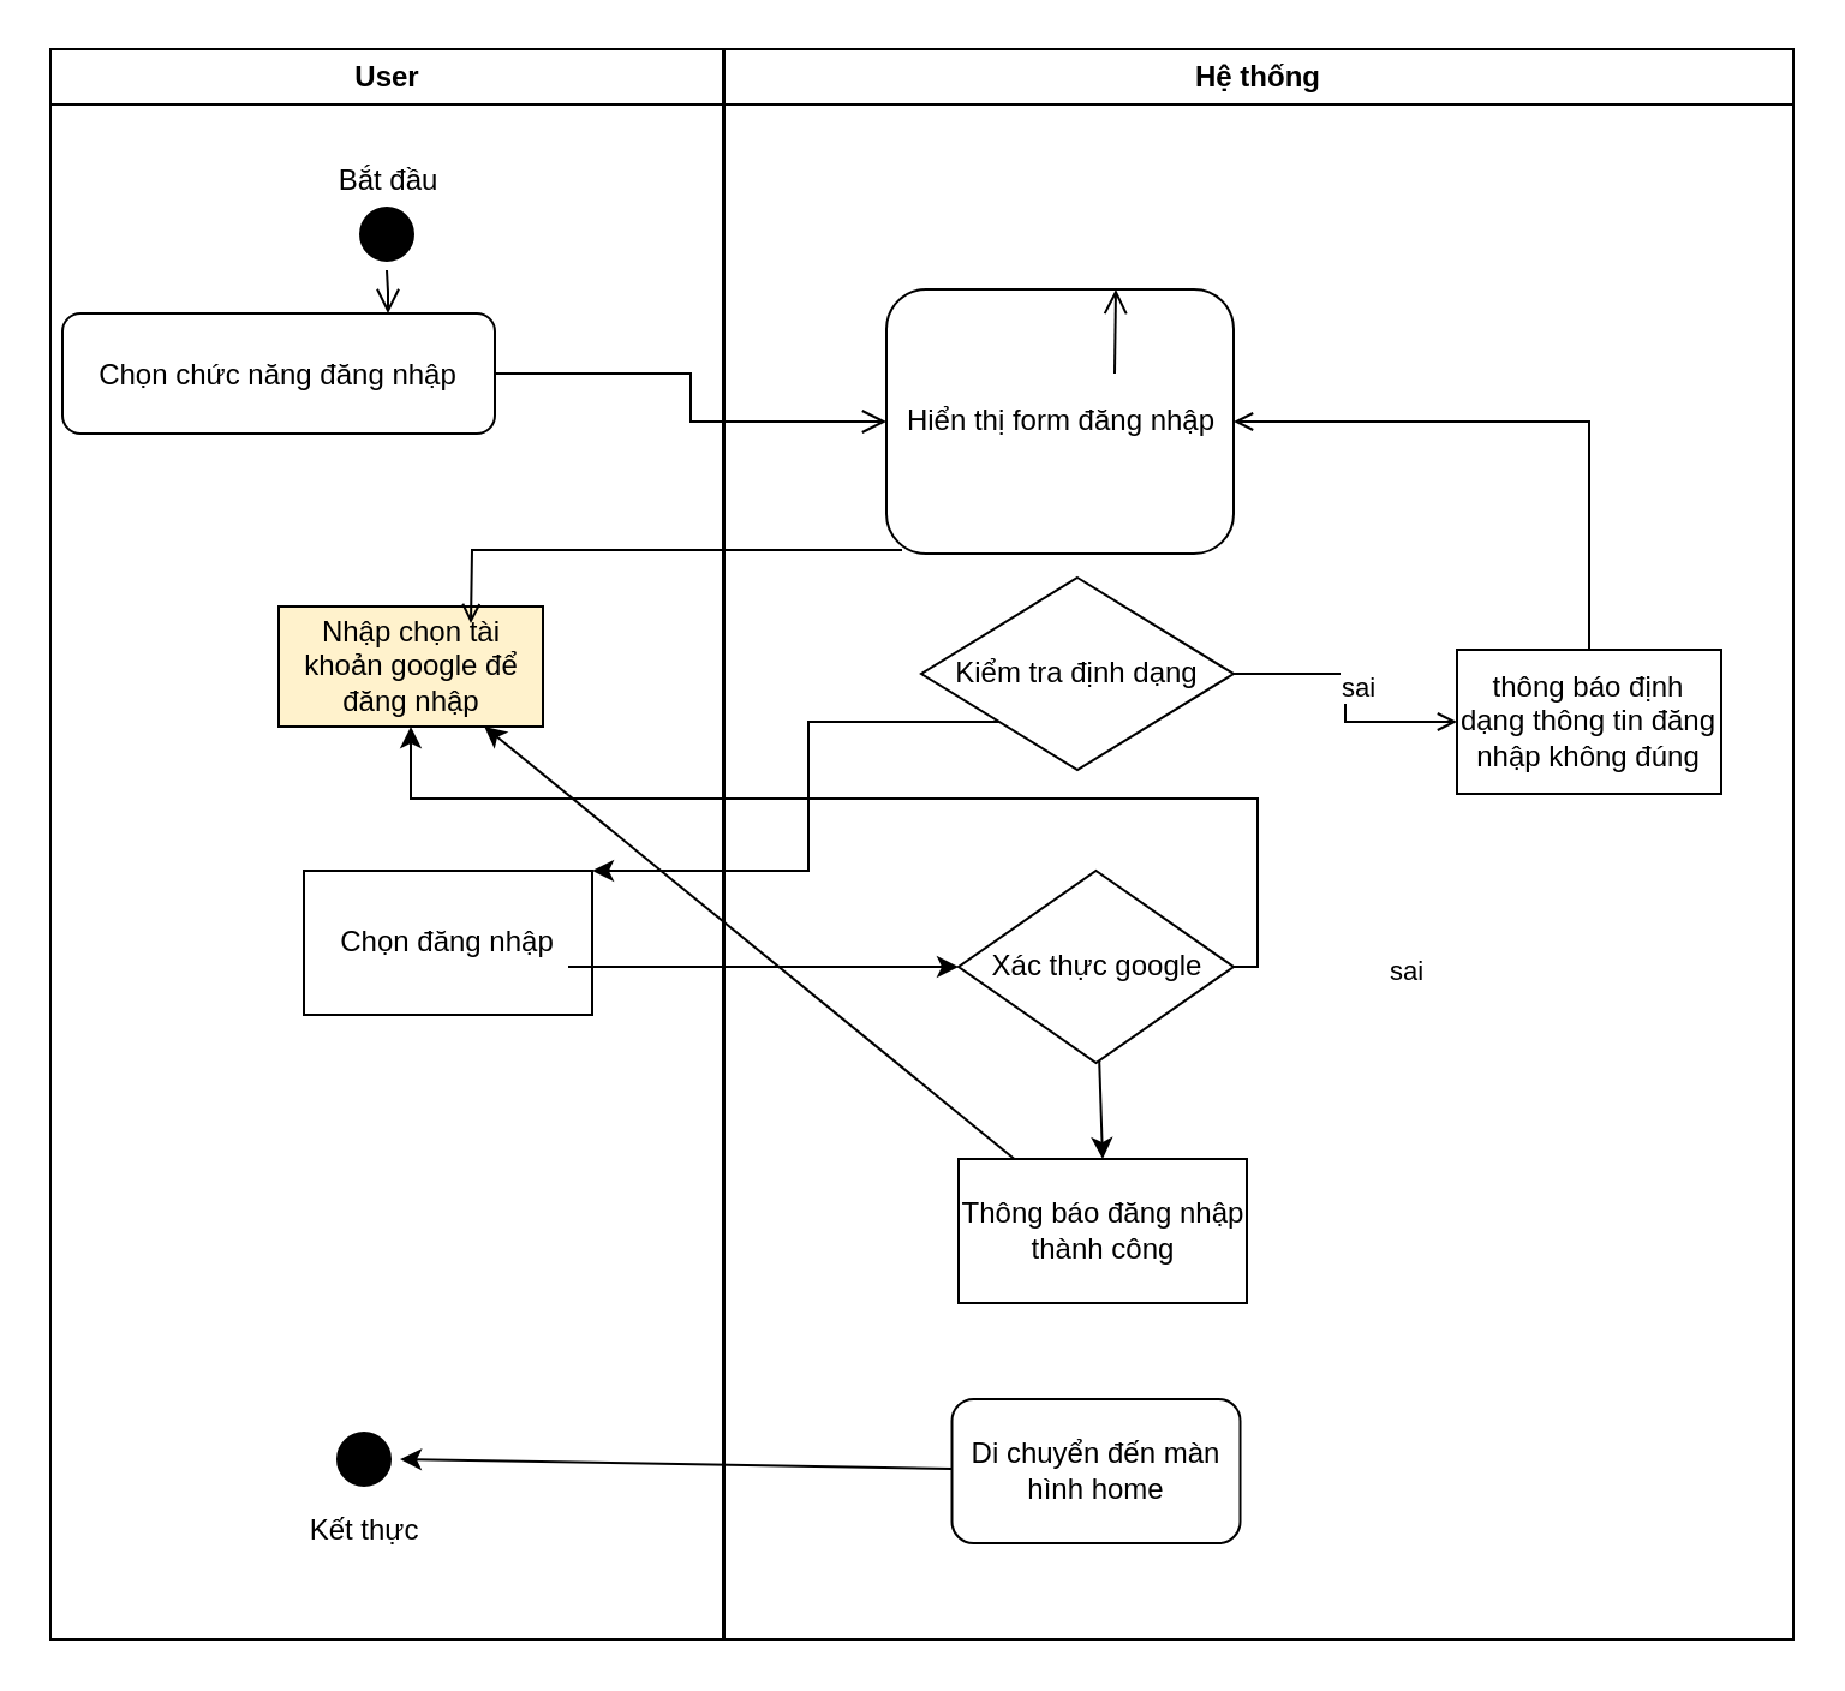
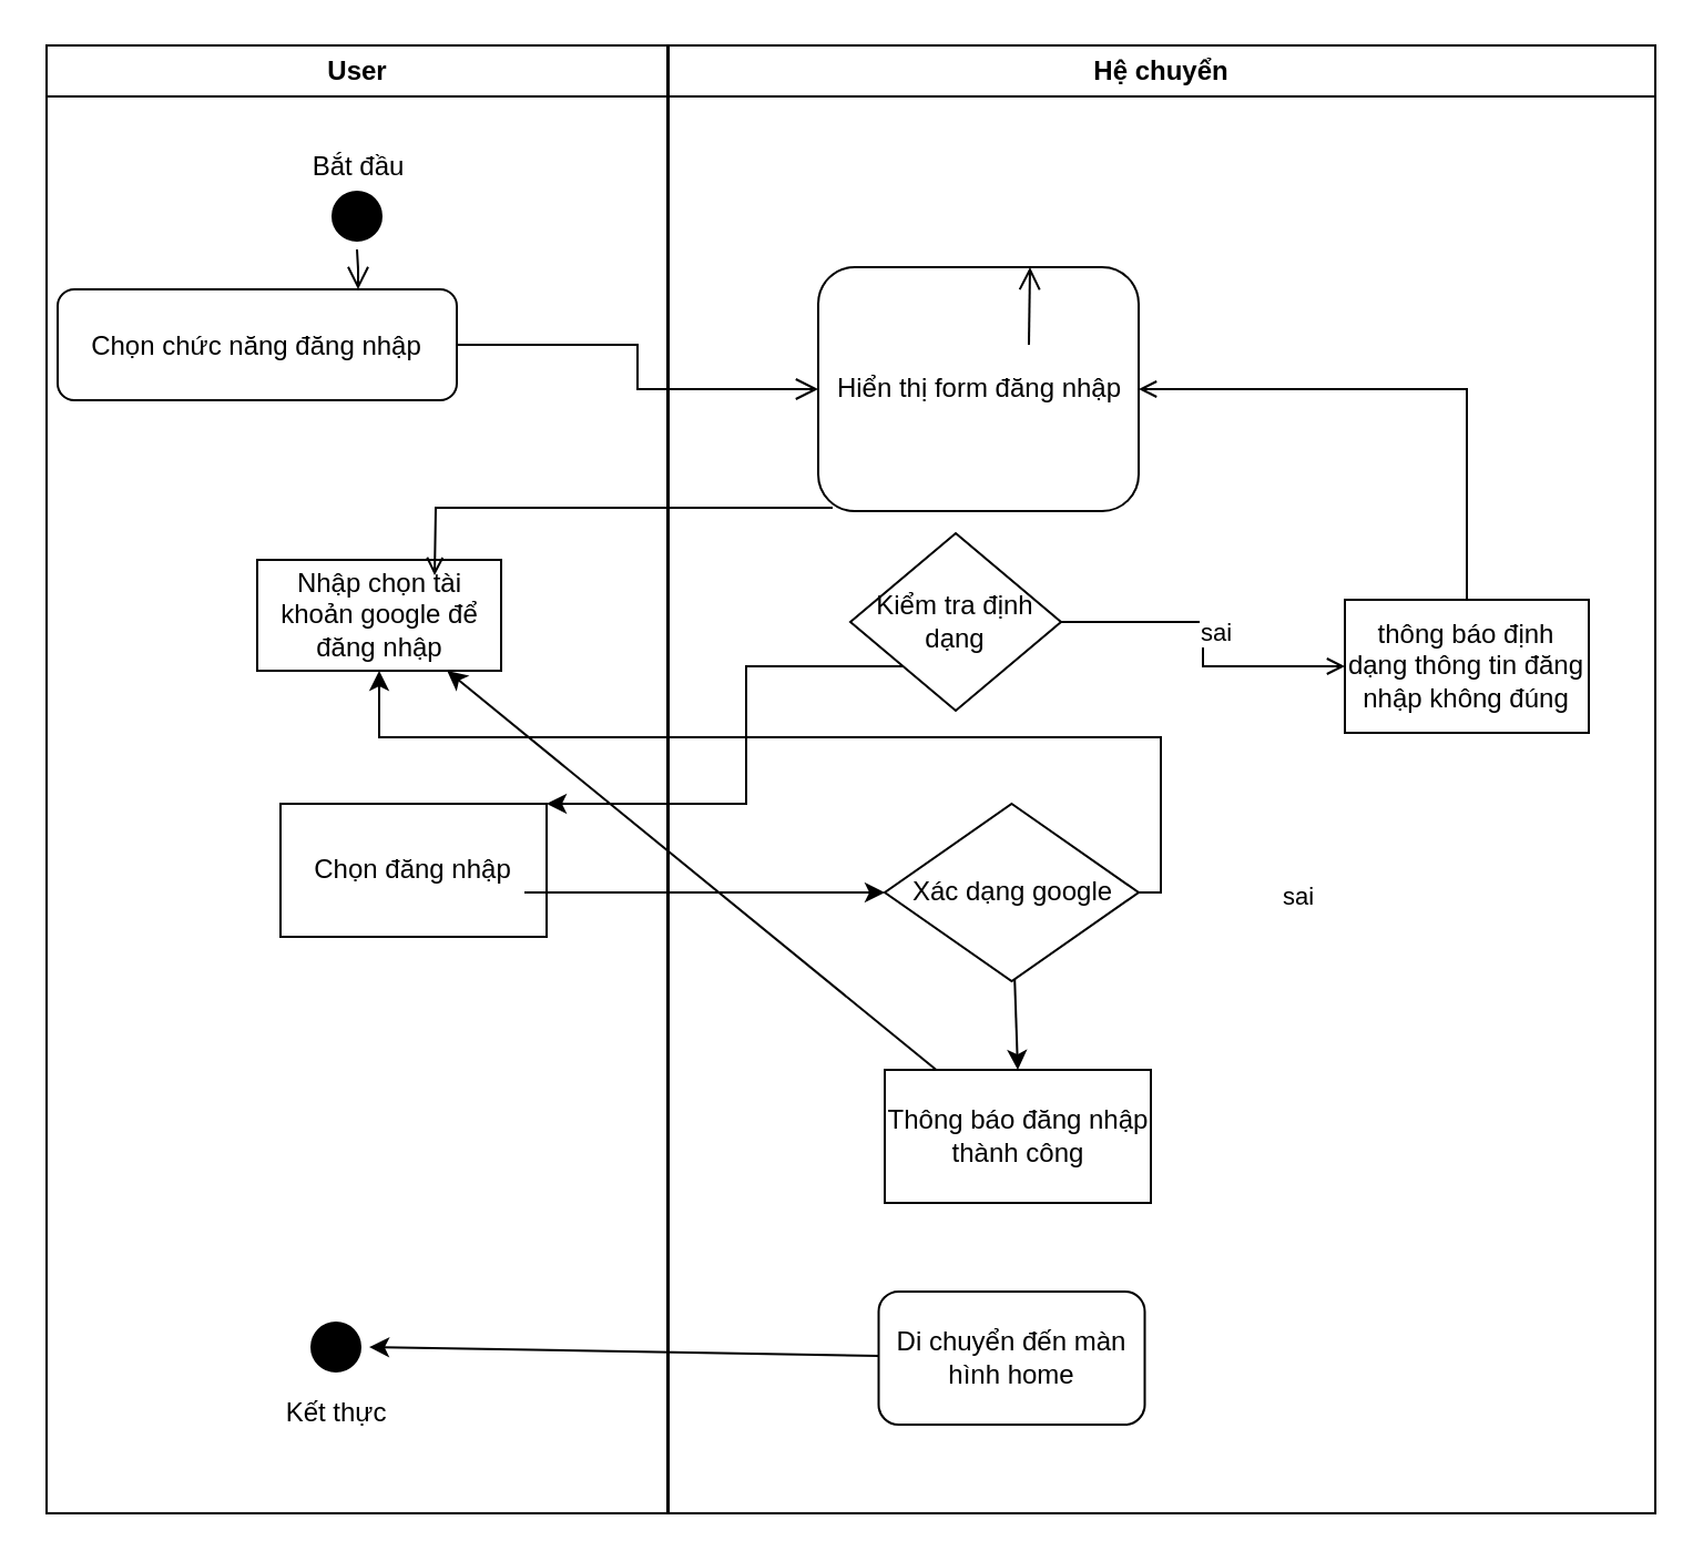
  <mxCell id="0" />
  <mxCell id="1" parent="0" />
  <mxCell id="2" value="User" style="swimlane;whiteSpace=wrap" parent="1" vertex="1"><mxGeometry x="20.5" y="20" width="280" height="662" as="geometry" /></mxCell>
  <mxCell id="3" value="" style="ellipse;shape=startState;fillColor=#000000;strokeColor=#000000;" parent="2" vertex="1"><mxGeometry x="125" y="62" width="30" height="30" as="geometry" /></mxCell>
  <mxCell id="4" value="" style="edgeStyle=elbowEdgeStyle;elbow=horizontal;verticalAlign=bottom;endArrow=open;endSize=8;strokeColor=#000000;endFill=1;rounded=0" parent="2" source="3" target="5" edge="1"><mxGeometry x="100" y="40" as="geometry"><mxPoint x="115" y="110" as="targetPoint" /></mxGeometry></mxCell>
  <mxCell id="5" value="Chọn chức năng đăng nhập" style="strokeColor=#000000;rounded=1;" parent="2" vertex="1"><mxGeometry x="5" y="110" width="180" height="50" as="geometry" /></mxCell>
- <mxCell id="6" value="Nhập chọn tài khoản google để đăng nhập" style="strokeColor=#000000;whiteSpace=wrap;fillColor=#fff2cc;" parent="2" vertex="1"><mxGeometry x="95" y="232" width="110" height="50" as="geometry" /></mxCell>
+ <mxCell id="6" value="Nhập chọn tài khoản google để đăng nhập" style="strokeColor=#000000;whiteSpace=wrap;" parent="2" vertex="1"><mxGeometry x="95" y="232" width="110" height="50" as="geometry" /></mxCell>
  <mxCell id="7" value="Bắt đầu" style="text;html=1;align=center;verticalAlign=middle;resizable=0;points=[];autosize=1;strokeColor=none;fillColor=none;" vertex="1" parent="2"><mxGeometry x="105" y="40" width="70" height="30" as="geometry" /></mxCell>
  <mxCell id="8" value="Chọn đăng nhập" style="rounded=0;whiteSpace=wrap;html=1;" vertex="1" parent="2"><mxGeometry x="105.5" y="342" width="120" height="60" as="geometry" /></mxCell>
  <mxCell id="9" value="" style="endArrow=classic;html=1;rounded=0;entryX=0;entryY=0.5;entryDx=0;entryDy=0;" edge="1" parent="2" target="22"><mxGeometry width="50" height="50" relative="1" as="geometry"><mxPoint x="215.5" y="382" as="sourcePoint" /><mxPoint x="265.5" y="332" as="targetPoint" /></mxGeometry></mxCell>
  <mxCell id="10" value="" style="ellipse;shape=startState;fillColor=#000000;strokeColor=#000000;" vertex="1" parent="2"><mxGeometry x="115.5" y="572" width="30" height="30" as="geometry" /></mxCell>
  <mxCell id="11" value="Kết thực" style="text;html=1;align=center;verticalAlign=middle;resizable=0;points=[];autosize=1;strokeColor=none;fillColor=none;" vertex="1" parent="2"><mxGeometry x="95.5" y="602" width="70" height="30" as="geometry" /></mxCell>
  <mxCell id="12" value="" style="endArrow=open;strokeColor=#000000;endFill=1;rounded=0;edgeStyle=orthogonalEdgeStyle;exitX=0.045;exitY=0.986;exitDx=0;exitDy=0;exitPerimeter=0;" parent="2" source="14" edge="1"><mxGeometry relative="1" as="geometry"><mxPoint x="373.02" y="141.996" as="sourcePoint" /><mxPoint x="175.003" y="239.03" as="targetPoint" /></mxGeometry></mxCell>
- <mxCell id="13" value="Hệ thống" style="swimlane;whiteSpace=wrap" parent="1" vertex="1"><mxGeometry x="301" y="20" width="445" height="662" as="geometry" /></mxCell>
+ <mxCell id="13" value="Hệ chuyển" style="swimlane;whiteSpace=wrap" parent="1" vertex="1"><mxGeometry x="301" y="20" width="445" height="662" as="geometry" /></mxCell>
  <mxCell id="14" value="Hiển thị form đăng nhập" style="strokeColor=#000000;rounded=1;glass=0;shadow=0;whiteSpace=wrap;" parent="13" vertex="1"><mxGeometry x="67.5" y="100" width="144.5" height="110" as="geometry" /></mxCell>
  <mxCell id="15" value="" style="edgeStyle=elbowEdgeStyle;elbow=horizontal;verticalAlign=bottom;endArrow=open;endSize=8;strokeColor=#000000;endFill=1;rounded=0" parent="13" target="14" edge="1"><mxGeometry x="130" y="90" as="geometry"><mxPoint x="230" y="140" as="targetPoint" /><mxPoint x="162.5" y="135" as="sourcePoint" /></mxGeometry></mxCell>
- <mxCell id="16" value="Kiểm tra định dạng" style="rhombus;whiteSpace=wrap;html=1;" vertex="1" parent="13"><mxGeometry x="82" y="220" width="130" height="80" as="geometry" /></mxCell>
+ <mxCell id="16" value="Kiểm tra định dạng" style="rhombus;whiteSpace=wrap;html=1;" vertex="1" parent="13"><mxGeometry x="82" y="220" width="95" height="80" as="geometry" /></mxCell>
  <mxCell id="17" value="thông báo định dạng thông tin đăng nhập không đúng" style="strokeColor=#000000;whiteSpace=wrap;" vertex="1" parent="13"><mxGeometry x="305" y="250" width="110" height="60" as="geometry" /></mxCell>
  <mxCell id="18" value="" style="endArrow=open;strokeColor=#000000;endFill=1;rounded=0;entryX=0;entryY=0.5;entryDx=0;entryDy=0;exitX=1;exitY=0.5;exitDx=0;exitDy=0;edgeStyle=orthogonalEdgeStyle;" parent="13" source="16" target="17" edge="1"><mxGeometry relative="1" as="geometry"><mxPoint x="113.313" y="372" as="sourcePoint" /><mxPoint x="95" y="421.834" as="targetPoint" /></mxGeometry></mxCell>
  <mxCell id="19" value="sai" style="edgeLabel;html=1;align=center;verticalAlign=middle;resizable=0;points=[];" vertex="1" connectable="0" parent="18"><mxGeometry x="-0.085" y="5" relative="1" as="geometry"><mxPoint as="offset" /></mxGeometry></mxCell>
  <mxCell id="20" value="" style="endArrow=open;strokeColor=#000000;endFill=1;rounded=0;entryX=1;entryY=0.5;entryDx=0;entryDy=0;exitX=0.5;exitY=0;exitDx=0;exitDy=0;edgeStyle=orthogonalEdgeStyle;" edge="1" parent="13" source="17" target="14"><mxGeometry relative="1" as="geometry"><mxPoint x="325" y="260" as="sourcePoint" /><mxPoint x="522" y="288" as="targetPoint" /></mxGeometry></mxCell>
  <mxCell id="21" style="rounded=0;orthogonalLoop=1;jettySize=auto;html=1;entryX=0.5;entryY=0;entryDx=0;entryDy=0;" edge="1" parent="13" source="22" target="26"><mxGeometry relative="1" as="geometry" /></mxCell>
- <mxCell id="22" value="Xác thực google" style="rhombus;whiteSpace=wrap;html=1;" vertex="1" parent="13"><mxGeometry x="97.5" y="342" width="114.5" height="80" as="geometry" /></mxCell>
+ <mxCell id="22" value="Xác dạng google" style="rhombus;whiteSpace=wrap;html=1;" vertex="1" parent="13"><mxGeometry x="97.5" y="342" width="114.5" height="80" as="geometry" /></mxCell>
  <mxCell id="23" value="sai" style="edgeLabel;html=1;align=center;verticalAlign=middle;resizable=0;points=[];" vertex="1" connectable="0" parent="13"><mxGeometry x="222.498" y="321.997" as="geometry"><mxPoint x="61" y="62" as="offset" /></mxGeometry></mxCell>
  <mxCell id="24" value="" style="endArrow=classic;html=1;rounded=0;exitX=1;exitY=0.5;exitDx=0;exitDy=0;edgeStyle=orthogonalEdgeStyle;" edge="1" parent="13" source="22" target="6"><mxGeometry width="50" height="50" relative="1" as="geometry"><mxPoint x="195" y="322" as="sourcePoint" /><mxPoint x="245" y="272" as="targetPoint" /></mxGeometry></mxCell>
  <mxCell id="25" style="rounded=0;orthogonalLoop=1;jettySize=auto;html=1;" edge="1" parent="13" source="26" target="6"><mxGeometry relative="1" as="geometry" /></mxCell>
  <mxCell id="26" value="Thông báo đăng nhập thành công" style="rounded=0;whiteSpace=wrap;html=1;" vertex="1" parent="13"><mxGeometry x="97.5" y="462" width="120" height="60" as="geometry" /></mxCell>
  <mxCell id="27" value="Di chuyển đến màn hình home" style="rounded=1;whiteSpace=wrap;html=1;" vertex="1" parent="13"><mxGeometry x="94.75" y="562" width="120" height="60" as="geometry" /></mxCell>
  <mxCell id="28" value="" style="edgeStyle=elbowEdgeStyle;elbow=horizontal;verticalAlign=bottom;endArrow=open;endSize=8;strokeColor=#000000;endFill=1;rounded=0;exitX=1;exitY=0.5;exitDx=0;exitDy=0;" parent="1" source="5" target="14" edge="1"><mxGeometry x="484.5" y="148" as="geometry"><mxPoint x="355.5" y="110" as="targetPoint" /><mxPoint x="383.241" y="87.848" as="sourcePoint" /></mxGeometry></mxCell>
  <mxCell id="29" value="" style="endArrow=classic;html=1;rounded=0;entryX=1;entryY=0;entryDx=0;entryDy=0;exitX=0;exitY=1;exitDx=0;exitDy=0;edgeStyle=orthogonalEdgeStyle;" edge="1" parent="1" source="16" target="8"><mxGeometry width="50" height="50" relative="1" as="geometry"><mxPoint x="496" y="342" as="sourcePoint" /><mxPoint x="546" y="292" as="targetPoint" /><Array as="points"><mxPoint x="336" y="300" /><mxPoint x="336" y="362" /></Array></mxGeometry></mxCell>
  <mxCell id="30" style="rounded=0;orthogonalLoop=1;jettySize=auto;html=1;entryX=1;entryY=0.5;entryDx=0;entryDy=0;" edge="1" parent="1" source="27" target="10"><mxGeometry relative="1" as="geometry"><mxPoint x="467" y="552" as="sourcePoint" /><mxPoint x="466" y="592" as="targetPoint" /></mxGeometry></mxCell>
